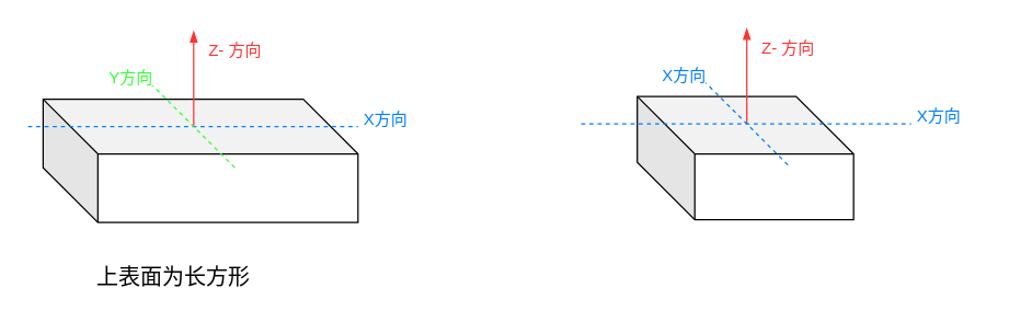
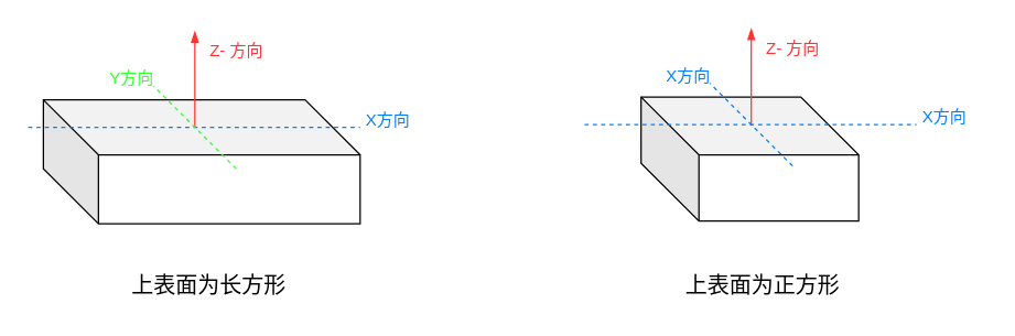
  <mxCell id="0" />
  <mxCell id="1" parent="0" />
  <mxCell id="2" value="" style="shape=cube;whiteSpace=wrap;html=1;boundedLbl=1;backgroundOutline=1;darkOpacity=0.05;darkOpacity2=0.1;size=40;" vertex="1" parent="1"><mxGeometry x="31" y="72" width="230" height="90" as="geometry" /></mxCell>
  <mxCell id="3" value="" style="endArrow=none;html=1;rounded=0;strokeColor=#007FFF;dashed=1;" edge="1" parent="1"><mxGeometry width="50" height="50" relative="1" as="geometry"><mxPoint x="20" y="92" as="sourcePoint" /><mxPoint x="261" y="92" as="targetPoint" /></mxGeometry></mxCell>
  <mxCell id="4" value="" style="endArrow=blockThin;html=1;rounded=0;strokeColor=#FF3333;strokeWidth=1;endFill=1;" edge="1" parent="1"><mxGeometry width="50" height="50" relative="1" as="geometry"><mxPoint x="141" y="92" as="sourcePoint" /><mxPoint x="141" y="22" as="targetPoint" /></mxGeometry></mxCell>
  <mxCell id="5" value="" style="endArrow=none;html=1;rounded=0;strokeColor=#33FF33;dashed=1;" edge="1" parent="1"><mxGeometry width="50" height="50" relative="1" as="geometry"><mxPoint x="171" y="122" as="sourcePoint" /><mxPoint x="111" y="62" as="targetPoint" /></mxGeometry></mxCell>
  <mxCell id="6" value="X方向" style="text;html=1;align=center;verticalAlign=middle;resizable=0;points=[];autosize=1;strokeColor=none;fillColor=none;fontColor=#007FFF;" vertex="1" parent="1"><mxGeometry x="251" y="72" width="60" height="30" as="geometry" /></mxCell>
  <mxCell id="7" value="Y方向" style="text;html=1;align=center;verticalAlign=middle;resizable=0;points=[];autosize=1;strokeColor=none;fillColor=none;fontColor=#33FF33;rotation=0;" vertex="1" parent="1"><mxGeometry x="65" y="42" width="60" height="30" as="geometry" /></mxCell>
  <mxCell id="8" value="&lt;font color=&quot;#ff3333&quot;&gt;Z- 方向&lt;/font&gt;" style="text;html=1;align=center;verticalAlign=middle;resizable=0;points=[];autosize=1;strokeColor=none;fillColor=none;fontColor=#007FFF;" vertex="1" parent="1"><mxGeometry x="141" y="22" width="60" height="30" as="geometry" /></mxCell>
  <mxCell id="9" value="" style="shape=cube;whiteSpace=wrap;html=1;boundedLbl=1;backgroundOutline=1;darkOpacity=0.05;darkOpacity2=0.1;size=42;" vertex="1" parent="1"><mxGeometry x="465" y="70" width="158" height="90" as="geometry" /></mxCell>
  <mxCell id="10" value="" style="endArrow=none;html=1;rounded=0;strokeColor=#007FFF;dashed=1;" edge="1" parent="1"><mxGeometry width="50" height="50" relative="1" as="geometry"><mxPoint x="424" y="90" as="sourcePoint" /><mxPoint x="665" y="90" as="targetPoint" /></mxGeometry></mxCell>
  <mxCell id="11" value="" style="endArrow=blockThin;html=1;rounded=0;strokeColor=#FF3333;strokeWidth=1;endFill=1;" edge="1" parent="1"><mxGeometry width="50" height="50" relative="1" as="geometry"><mxPoint x="545" y="90" as="sourcePoint" /><mxPoint x="545" y="20" as="targetPoint" /></mxGeometry></mxCell>
  <mxCell id="12" value="" style="endArrow=none;html=1;rounded=0;strokeColor=#007FFF;dashed=1;" edge="1" parent="1"><mxGeometry width="50" height="50" relative="1" as="geometry"><mxPoint x="575" y="120" as="sourcePoint" /><mxPoint x="515" y="60" as="targetPoint" /></mxGeometry></mxCell>
  <mxCell id="13" value="X方向" style="text;html=1;align=center;verticalAlign=middle;resizable=0;points=[];autosize=1;strokeColor=none;fillColor=none;fontColor=#007FFF;" vertex="1" parent="1"><mxGeometry x="655" y="70" width="60" height="30" as="geometry" /></mxCell>
  <mxCell id="14" value="X方向" style="text;html=1;align=center;verticalAlign=middle;resizable=0;points=[];autosize=1;strokeColor=none;fillColor=none;fontColor=#007FFF;rotation=0;" vertex="1" parent="1"><mxGeometry x="469" y="40" width="60" height="30" as="geometry" /></mxCell>
  <mxCell id="15" value="&lt;font color=&quot;#ff3333&quot;&gt;Z- 方向&lt;/font&gt;" style="text;html=1;align=center;verticalAlign=middle;resizable=0;points=[];autosize=1;strokeColor=none;fillColor=none;fontColor=#007FFF;" vertex="1" parent="1"><mxGeometry x="545" y="20" width="60" height="30" as="geometry" /></mxCell>
- <mxCell id="16" value="&lt;font style=&quot;font-size: 16px;&quot; color=&quot;#000000&quot;&gt;上表面为长方形&lt;/font&gt;" style="text;html=1;align=center;verticalAlign=middle;resizable=0;points=[];autosize=1;strokeColor=none;fillColor=none;fontColor=#007FFF;" vertex="1" parent="1"><mxGeometry x="56" y="187" width="140" height="30" as="geometry" /></mxCell>
+ <mxCell id="16" value="&lt;font style=&quot;font-size: 16px;&quot; color=&quot;#000000&quot;&gt;上表面为长方形&lt;/font&gt;" style="text;html=1;align=center;verticalAlign=middle;resizable=0;points=[];autosize=1;strokeColor=none;fillColor=none;fontColor=#007FFF;" vertex="1" parent="1"><mxGeometry x="81" y="192" width="140" height="30" as="geometry" /></mxCell>
+ <mxCell id="17" value="&lt;font style=&quot;font-size: 16px;&quot; color=&quot;#000000&quot;&gt;上表面为正方形&lt;/font&gt;" style="text;html=1;align=center;verticalAlign=middle;resizable=0;points=[];autosize=1;strokeColor=none;fillColor=none;fontColor=#007FFF;" vertex="1" parent="1"><mxGeometry x="483" y="192" width="140" height="30" as="geometry" /></mxCell>
